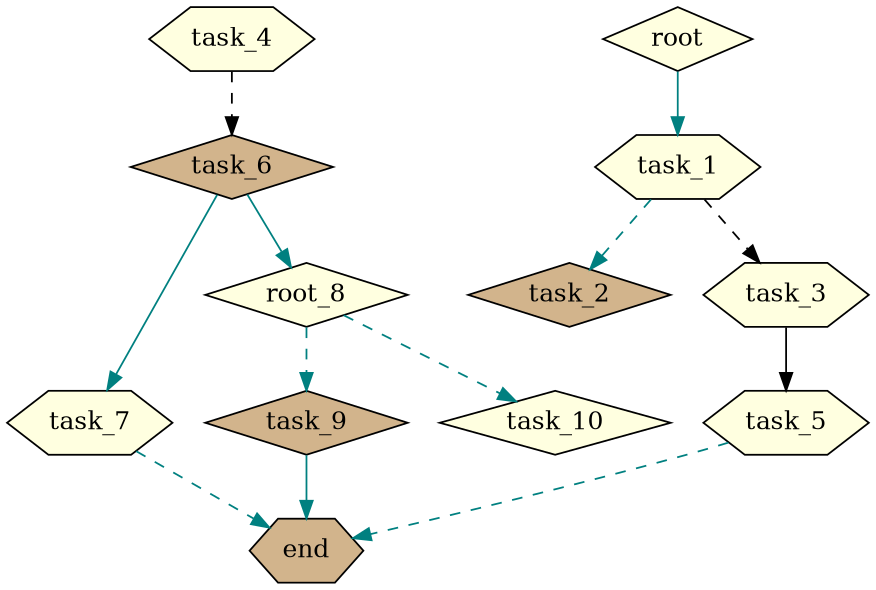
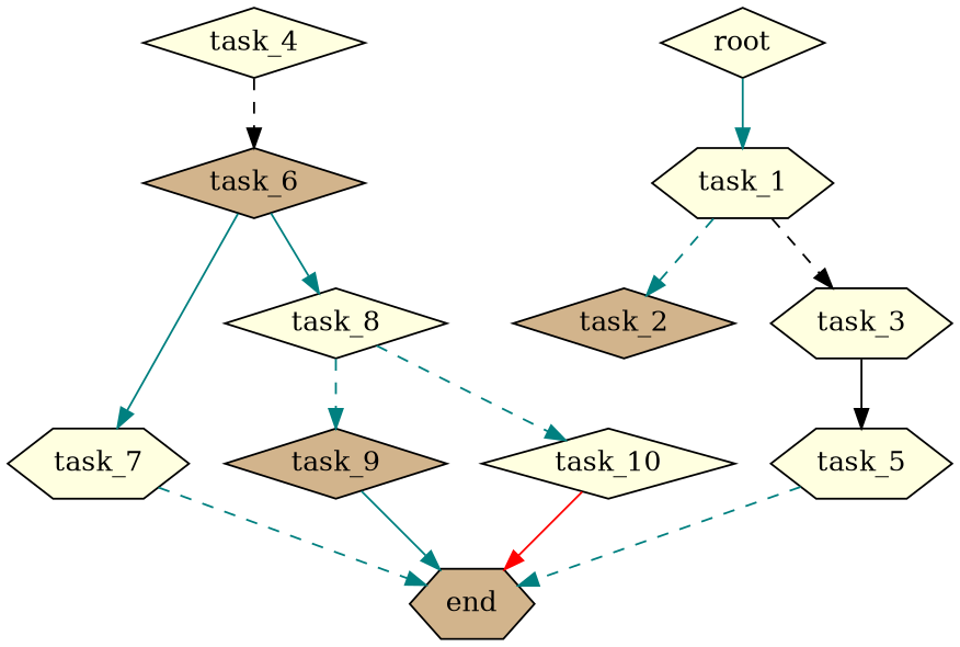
  digraph {
    node [fillcolor=lightyellow shape=hexagon style=filled]
    edge [color=teal style=dashed]
    task_1
    root [shape=diamond]
    task_2 [fillcolor=tan shape=diamond]
    task_3
    task_5
-   task_4
+   task_4 [shape=diamond]
    task_6 [fillcolor=tan shape=diamond]
    end [fillcolor=tan]
    task_7
-   task_8 [shape=diamond label=root_8]
+   task_8 [shape=diamond]
    task_9 [fillcolor=tan shape=diamond]
    task_10 [shape=diamond]
    task_1 -> task_2
    task_1 -> task_3 [color=black]
    root -> task_1 [style=solid]
    task_3 -> task_5 [color=black style=solid]
    task_5 -> end
    task_4 -> task_6 [color=black]
    task_6 -> task_7 [style=solid]
    task_6 -> task_8 [style=solid]
    task_7 -> end
    task_8 -> task_9
    task_8 -> task_10
    task_9 -> end [style=solid]
+   task_10 -> end [color=red style=solid]
  }
